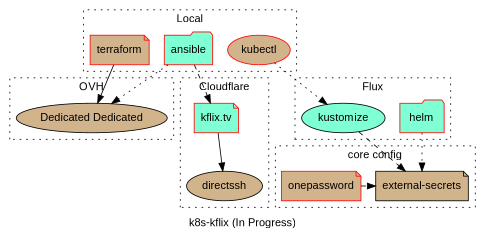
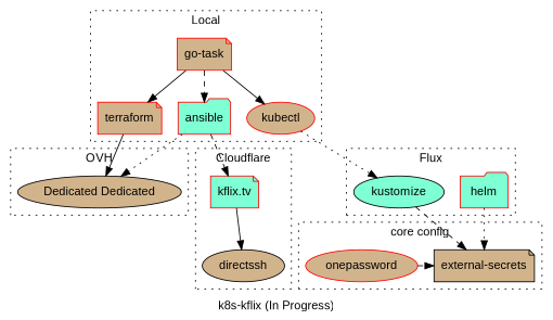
  digraph {
    compound=true
    fontname="Liberation Sans"
    label="k8s-kflix (In Progress)"
    node [color=red fillcolor=tan fontname="Liberation Sans" ordering=out shape=note style="rounded,filled"]
    edge [fontname="Liberation Sans" style=solid]
+   n1 [label="go-task"]
    terraform
    ansible [fillcolor=aquamarine shape=folder]
    kubectl [shape=ellipse]
    n5 [fillcolor=aquamarine label="kflix.tv"]
    n6 [color=black label=directssh shape=ellipse]
    n7 [color=black label="Dedicated Dedicated" shape=ellipse]
    helm [fillcolor=aquamarine shape=folder]
    kustomize [color=black fillcolor=aquamarine shape=ellipse]
-   n10 [label=onepassword]
+   n10 [label=onepassword shape=ellipse]
    n11 [color=black label="external-secrets"]
    subgraph cluster_1 {
      label=Local
      style=dotted
+     n1
      terraform
      ansible
      kubectl
    }
    subgraph cluster_2 {
      label=Cloudflare
      style=dotted
      n5
      n6
    }
    subgraph cluster_3 {
      label=OVH
      style=dotted
      n7
    }
    subgraph cluster_4 {
      label=Flux
      style=dotted
      helm
      kustomize
    }
    subgraph cluster_5 {
      label="core config"
      style=dotted
      subgraph sub_6 {
        label="core config"
        rank=same
        style=dotted
        n10
        n11
      }
    }
+   n1 -> terraform
+   n1 -> ansible [style=dashed]
+   n1 -> kubectl
    terraform -> n7
    ansible -> n5 [style=dashed]
    ansible -> n7 [style=dotted]
    kubectl -> kustomize [style=dotted]
    n5 -> n6
    helm -> n11 [style=dotted]
    kustomize -> n11 [style=dashed]
    n10 -> n11 [style=dashed]
  }
